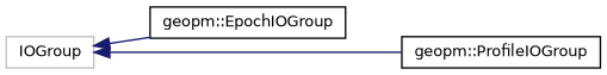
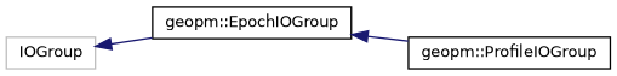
  digraph {
    rankdir=LR
    node [color=black fillcolor=white fontname=Helvetica fontsize=10 shape=record style=filled]
    edge [color=midnightblue dir=back fontname=Helvetica fontsize=10 labelfontname=Helvetica labelfontsize=10 style=solid]
    n1 [color=grey75 height=0.2 label=IOGroup width=0.4]
    n2 [height=0.2 label="geopm::EpochIOGroup" width=0.4]
    n3 [height=0.2 label="geopm::ProfileIOGroup" width=0.4]
    n1 -> n2
-   n1 -> n3
+   n2 -> n3
  }
